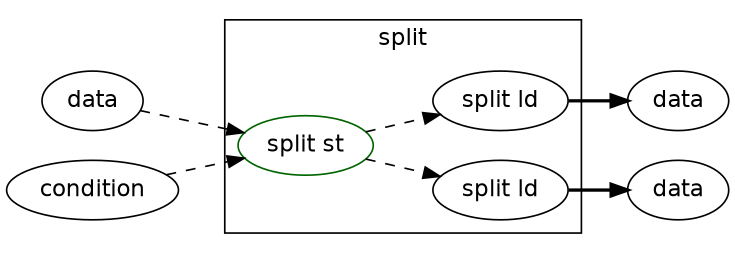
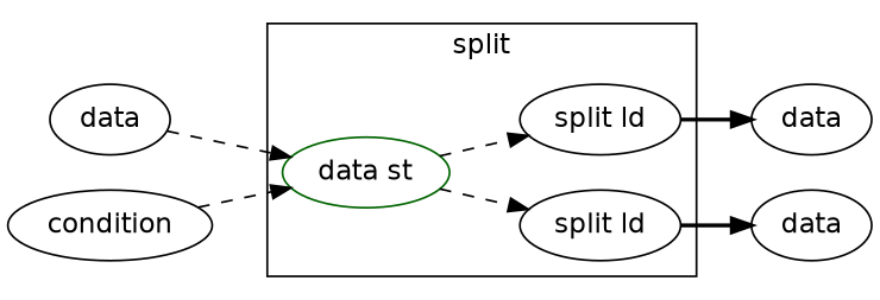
  digraph {
    rankdir=LR
    fontname="DejaVu Sans"
    node [color=black fontname="DejaVu Sans" shape=ellipse]
    edge [style=dashed fontname="DejaVu Sans"]
    n1 [label="split ld" shape=""]
    n2 [label="split ld" shape=""]
-   n3 [label="split st" color=darkgreen shape=""]
+   n3 [label="data st" color=darkgreen shape=""]
    n4 [label=data]
    n5 [label=data]
    n6 [label=data]
    n7 [label=condition]
    subgraph cluster_1 {
      label=split
      n1
      n2
      n3
    }
    n1 -> n4 [style=bold]
    n2 -> n5 [style=bold]
    n3 -> n1
    n3 -> n2
    n6 -> n3
    n7 -> n3
  }
